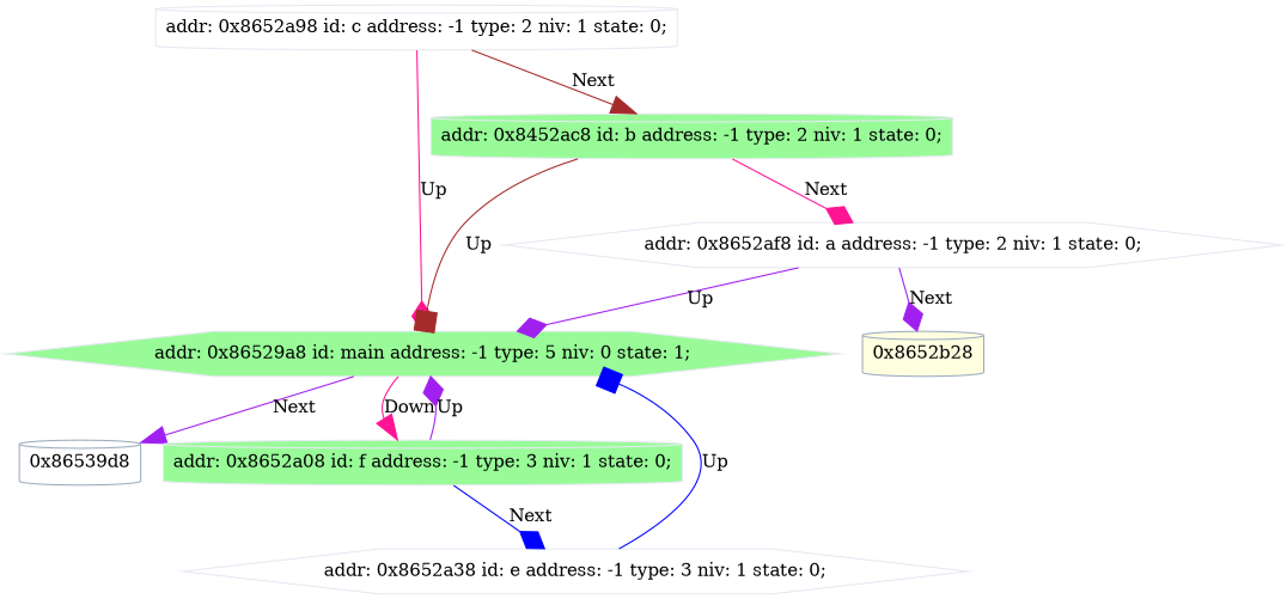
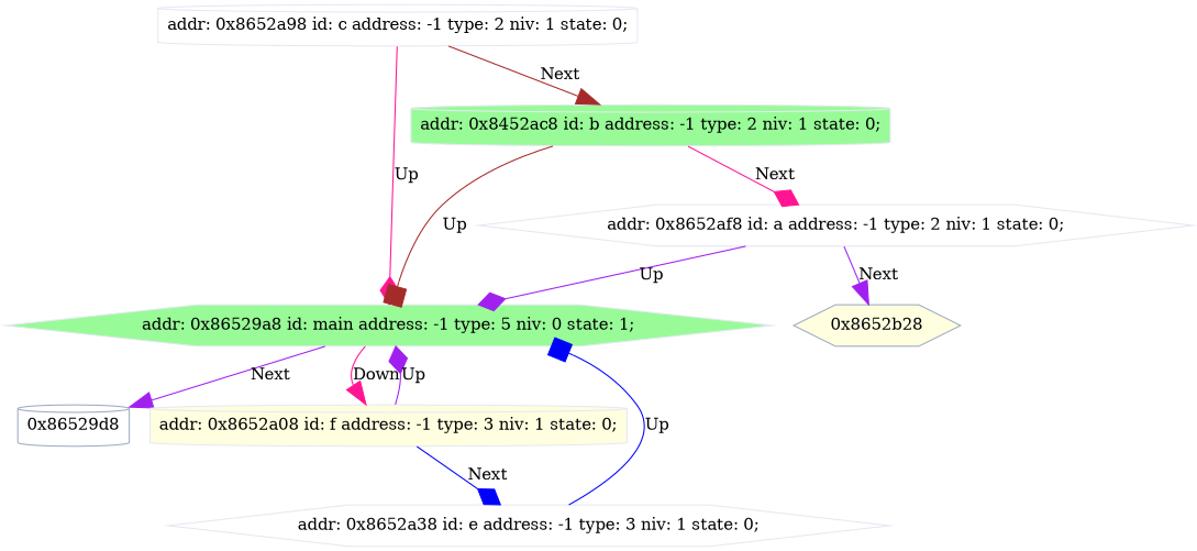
  digraph {
    bgcolor=white
    node [color="#e6e8f2" fillcolor=white fontcolor="#000000" shape=cylinder style=filled]
    edge [arrowhead=diamond arrowsize=2 color=purple]
    n1 [fillcolor=palegreen label="addr: 0x86529a8 id: main address: -1 type: 5 niv: 0 state: 1;" shape=hexagon]
-   "0x86529d8" [color="#9DACBF" label="0x86539d8"]
-   n3 [fillcolor=palegreen label="addr: 0x8652a08 id: f address: -1 type: 3 niv: 1 state: 0;"]
+   "0x86529d8" [color="#9DACBF"]
+   n3 [fillcolor=lightyellow label="addr: 0x8652a08 id: f address: -1 type: 3 niv: 1 state: 0;"]
    n4 [label="addr: 0x8652a38 id: e address: -1 type: 3 niv: 1 state: 0;" shape=hexagon]
    n5 [label="addr: 0x8652a98 id: c address: -1 type: 2 niv: 1 state: 0;"]
    n6 [fillcolor=palegreen label="addr: 0x8452ac8 id: b address: -1 type: 2 niv: 1 state: 0;"]
    n7 [label="addr: 0x8652af8 id: a address: -1 type: 2 niv: 1 state: 0;" shape=hexagon]
-   "0x8652b28" [color="#9DACBF" fillcolor=lightyellow]
+   "0x8652b28" [color="#9DACBF" fillcolor=lightyellow shape=hexagon]
    n1 -> "0x86529d8" [arrowhead=normal label=Next]
    n1 -> n3 [arrowhead=normal color=deeppink label=Down]
    n3 -> n1 [label=Up]
    n3 -> n4 [color=blue label=Next]
    n4 -> n1 [arrowhead=box color=blue label=Up]
    n5 -> n1 [color=deeppink label=Up]
    n5 -> n6 [arrowhead=normal color=brown label=Next]
    n6 -> n1 [arrowhead=box color=brown label=Up]
    n6 -> n7 [color=deeppink label=Next]
    n7 -> n1 [label=Up]
-   n7 -> "0x8652b28" [label=Next]
+   n7 -> "0x8652b28" [arrowhead=normal label=Next]
  }
